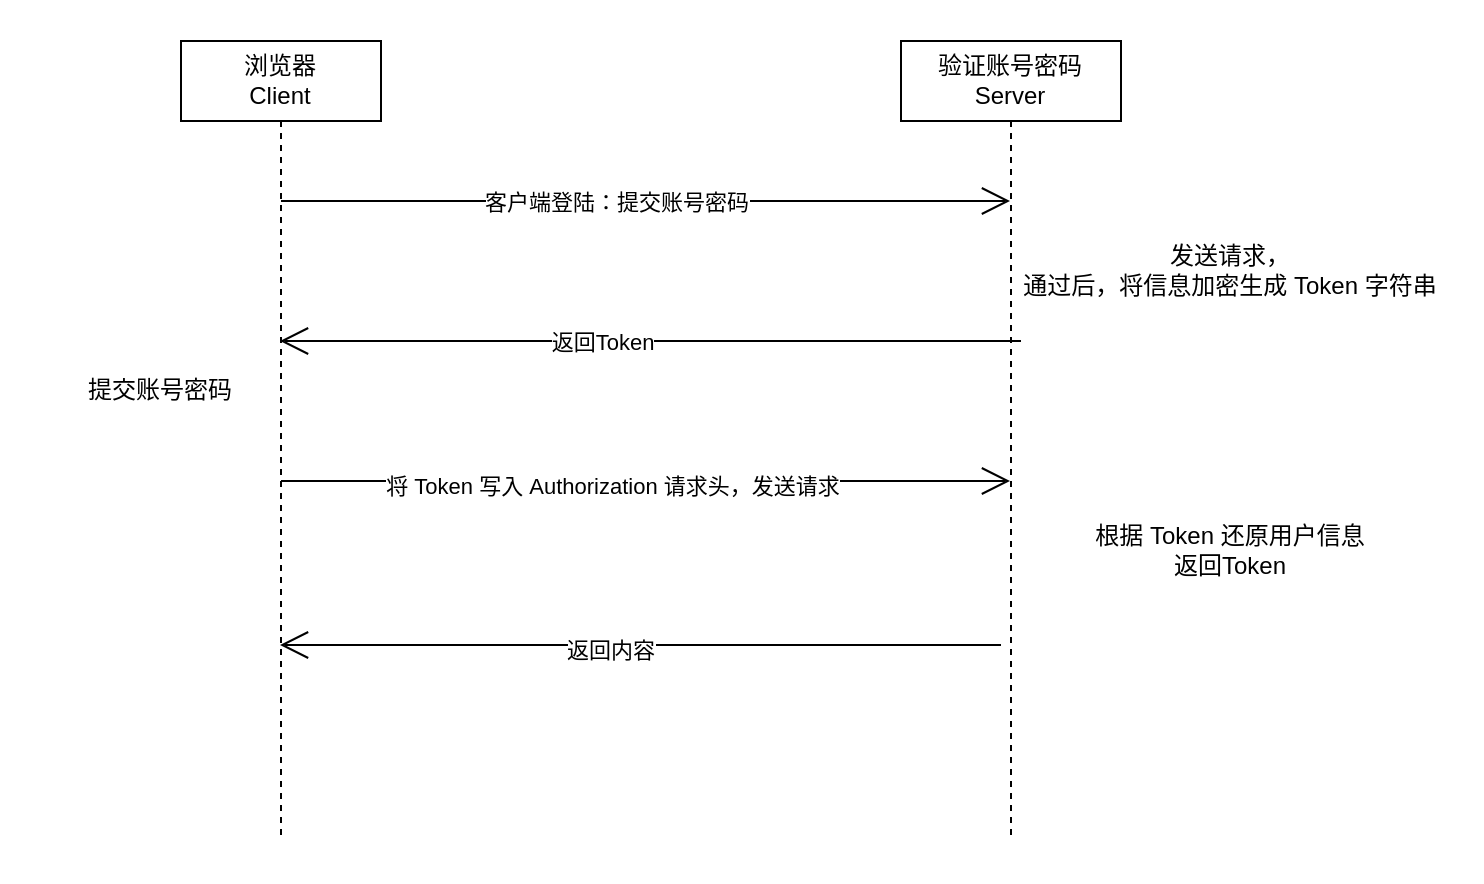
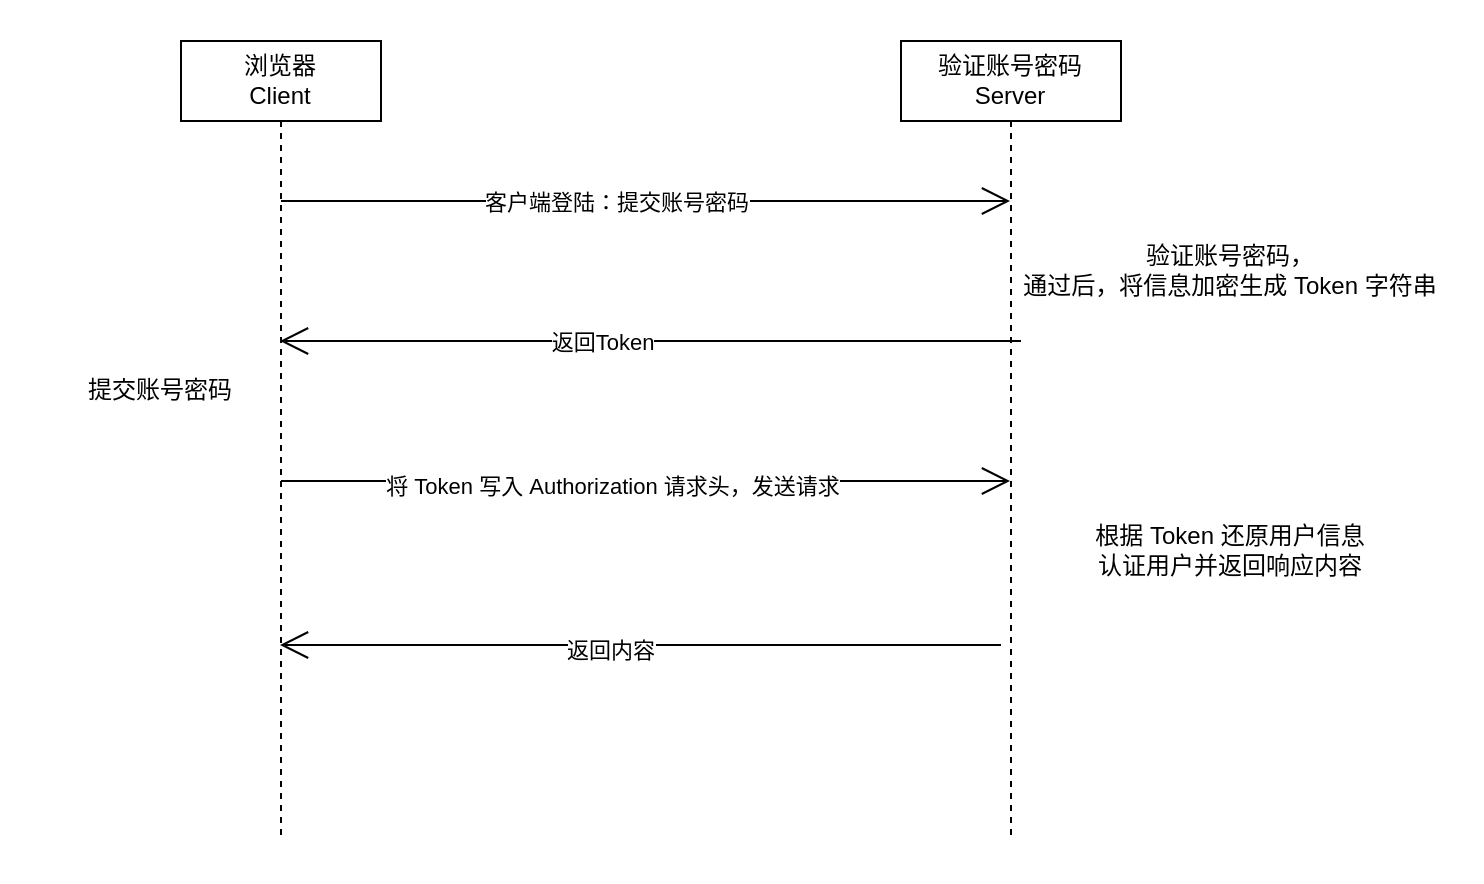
  <mxCell id="0" />
  <mxCell id="1" parent="0" />
  <mxCell id="2" value="浏览器&lt;br style=&quot;border-color: var(--border-color);&quot;&gt;Client" style="shape=umlLifeline;perimeter=lifelinePerimeter;whiteSpace=wrap;html=1;container=1;collapsible=0;recursiveResize=0;outlineConnect=0;" vertex="1" parent="1"><mxGeometry x="90" y="20" width="100" height="400" as="geometry" /></mxCell>
  <mxCell id="3" value="" style="endArrow=open;endFill=1;endSize=12;html=1;rounded=0;" edge="1" parent="2" target="7"><mxGeometry width="160" relative="1" as="geometry"><mxPoint x="50" y="80" as="sourcePoint" /><mxPoint x="210" y="80" as="targetPoint" /></mxGeometry></mxCell>
  <mxCell id="4" value="客户端登陆：提交账号密码" style="edgeLabel;html=1;align=center;verticalAlign=middle;resizable=0;points=[];" vertex="1" connectable="0" parent="3"><mxGeometry x="-0.086" relative="1" as="geometry"><mxPoint as="offset" /></mxGeometry></mxCell>
  <mxCell id="5" value="" style="endArrow=open;endFill=1;endSize=12;html=1;rounded=0;" edge="1" parent="2" target="7"><mxGeometry width="160" relative="1" as="geometry"><mxPoint x="50" y="220" as="sourcePoint" /><mxPoint x="210" y="220" as="targetPoint" /></mxGeometry></mxCell>
  <mxCell id="6" value="将&amp;nbsp;Token&amp;nbsp;写入&amp;nbsp;Authorization&amp;nbsp;请求头，发送请求" style="edgeLabel;html=1;align=center;verticalAlign=middle;resizable=0;points=[];" vertex="1" connectable="0" parent="5"><mxGeometry x="-0.093" y="-2" relative="1" as="geometry"><mxPoint as="offset" /></mxGeometry></mxCell>
  <mxCell id="7" value="验证账号密码&lt;br style=&quot;border-color: var(--border-color);&quot;&gt;Server" style="shape=umlLifeline;perimeter=lifelinePerimeter;whiteSpace=wrap;html=1;container=1;collapsible=0;recursiveResize=0;outlineConnect=0;" vertex="1" parent="1"><mxGeometry x="450" y="20" width="110" height="400" as="geometry" /></mxCell>
  <mxCell id="8" value="" style="endArrow=open;endFill=1;endSize=12;html=1;rounded=0;" edge="1" parent="7" target="2"><mxGeometry width="160" relative="1" as="geometry"><mxPoint x="60" y="150" as="sourcePoint" /><mxPoint x="220" y="150" as="targetPoint" /></mxGeometry></mxCell>
  <mxCell id="9" value="返回Token" style="edgeLabel;html=1;align=center;verticalAlign=middle;resizable=0;points=[];" vertex="1" connectable="0" parent="8"><mxGeometry x="0.138" y="-4" relative="1" as="geometry"><mxPoint x="1" y="4" as="offset" /></mxGeometry></mxCell>
  <mxCell id="10" value="" style="endArrow=open;endFill=1;endSize=12;html=1;rounded=0;" edge="1" parent="7"><mxGeometry width="160" relative="1" as="geometry"><mxPoint x="50" y="302" as="sourcePoint" /><mxPoint x="-310.5" y="302" as="targetPoint" /></mxGeometry></mxCell>
  <mxCell id="11" value="返回内容" style="edgeLabel;html=1;align=center;verticalAlign=middle;resizable=0;points=[];" vertex="1" connectable="0" parent="10"><mxGeometry x="0.086" y="2" relative="1" as="geometry"><mxPoint as="offset" /></mxGeometry></mxCell>
- <mxCell id="12" value="发送请求，&lt;br&gt;通过后，将信息加密生成 Token&amp;nbsp;字符串" style="text;html=1;strokeColor=none;fillColor=none;align=center;verticalAlign=middle;whiteSpace=wrap;rounded=0;" vertex="1" parent="1"><mxGeometry x="510" y="120" width="210" height="30" as="geometry" /></mxCell>
+ <mxCell id="12" value="验证账号密码，&lt;br&gt;通过后，将信息加密生成 Token&amp;nbsp;字符串" style="text;html=1;strokeColor=none;fillColor=none;align=center;verticalAlign=middle;whiteSpace=wrap;rounded=0;" vertex="1" parent="1"><mxGeometry x="510" y="120" width="210" height="30" as="geometry" /></mxCell>
  <mxCell id="13" value="提交账号密码" style="text;html=1;strokeColor=none;fillColor=none;align=center;verticalAlign=middle;whiteSpace=wrap;rounded=0;" vertex="1" parent="1"><mxGeometry x="20" y="180" width="120" height="30" as="geometry" /></mxCell>
- <mxCell id="14" value="根据&amp;nbsp;Token&amp;nbsp;还原用户信息&lt;br&gt;返回Token" style="text;html=1;strokeColor=none;fillColor=none;align=center;verticalAlign=middle;whiteSpace=wrap;rounded=0;" vertex="1" parent="1"><mxGeometry x="510" y="260" width="210" height="30" as="geometry" /></mxCell>
+ <mxCell id="14" value="根据&amp;nbsp;Token&amp;nbsp;还原用户信息&lt;br&gt;认证用户并返回响应内容" style="text;html=1;strokeColor=none;fillColor=none;align=center;verticalAlign=middle;whiteSpace=wrap;rounded=0;" vertex="1" parent="1"><mxGeometry x="510" y="260" width="210" height="30" as="geometry" /></mxCell>
